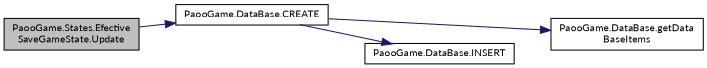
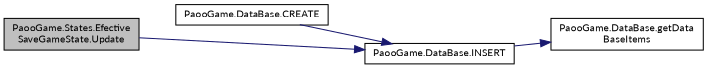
  digraph {
    fontname=Lato
    rankdir=LR
    node [color=black fillcolor=white fontname=Lato fontsize=10 shape=record style=filled]
    edge [color=midnightblue fontname=Lato fontsize=10 labelfontname=Helvetica labelfontsize=10 style=solid]
    n1 [fillcolor=grey75 fontcolor=black height=0.2 label="PaooGame.States.Efective\lSaveGameState.Update" width=0.4]
    n2 [height=0.2 label="PaooGame.DataBase.CREATE" width=0.4]
    n3 [height=0.2 label="PaooGame.DataBase.getData\lBaseItems" width=0.4]
    n4 [height=0.2 label="PaooGame.DataBase.INSERT" width=0.4]
-   n1 -> n2
-   n2 -> n3
+   n1 -> n4
+   n4 -> n3
    n2 -> n4
  }
